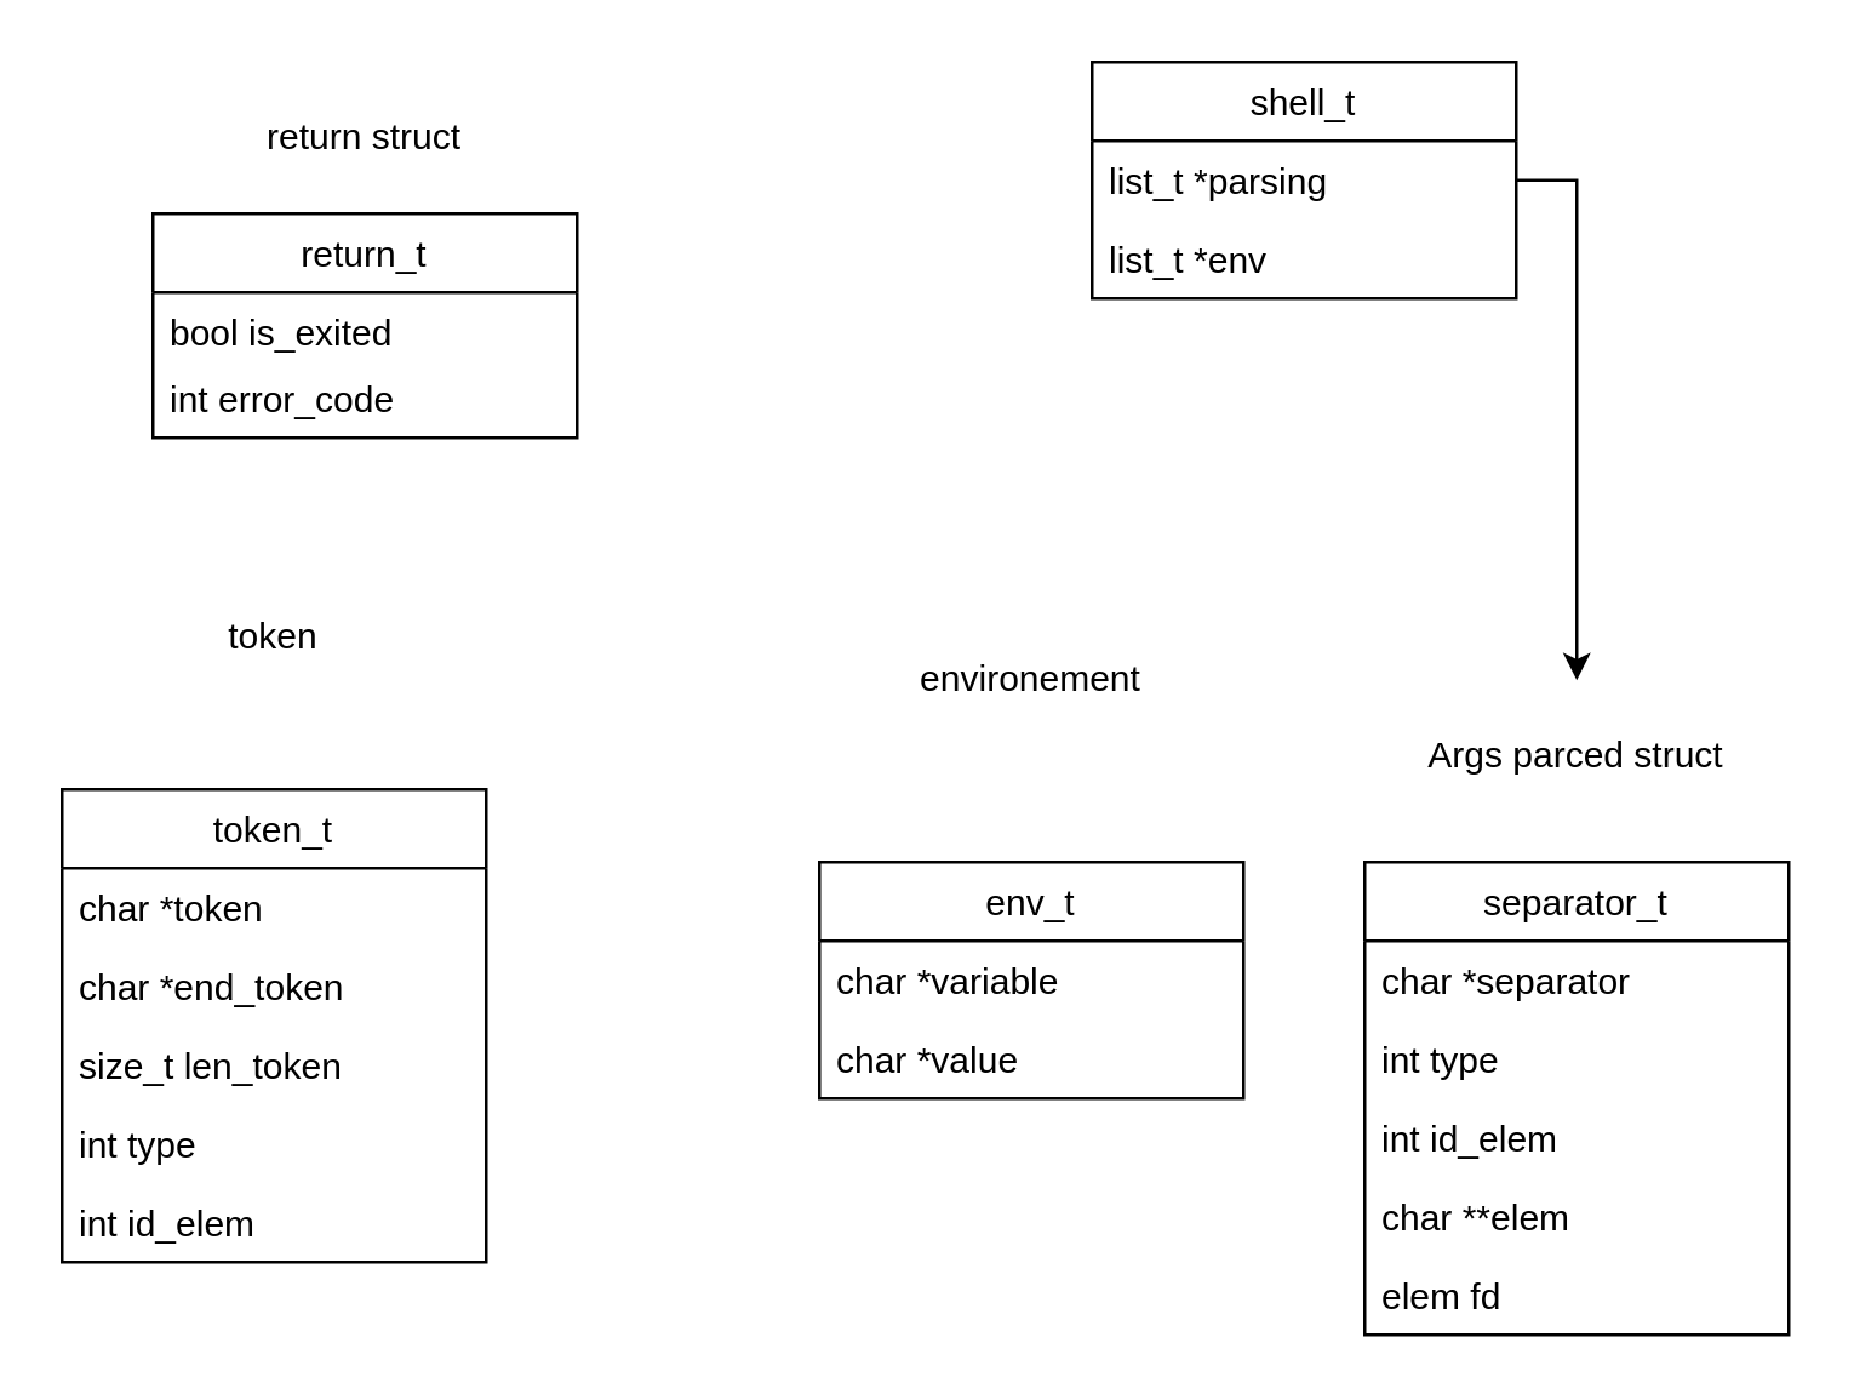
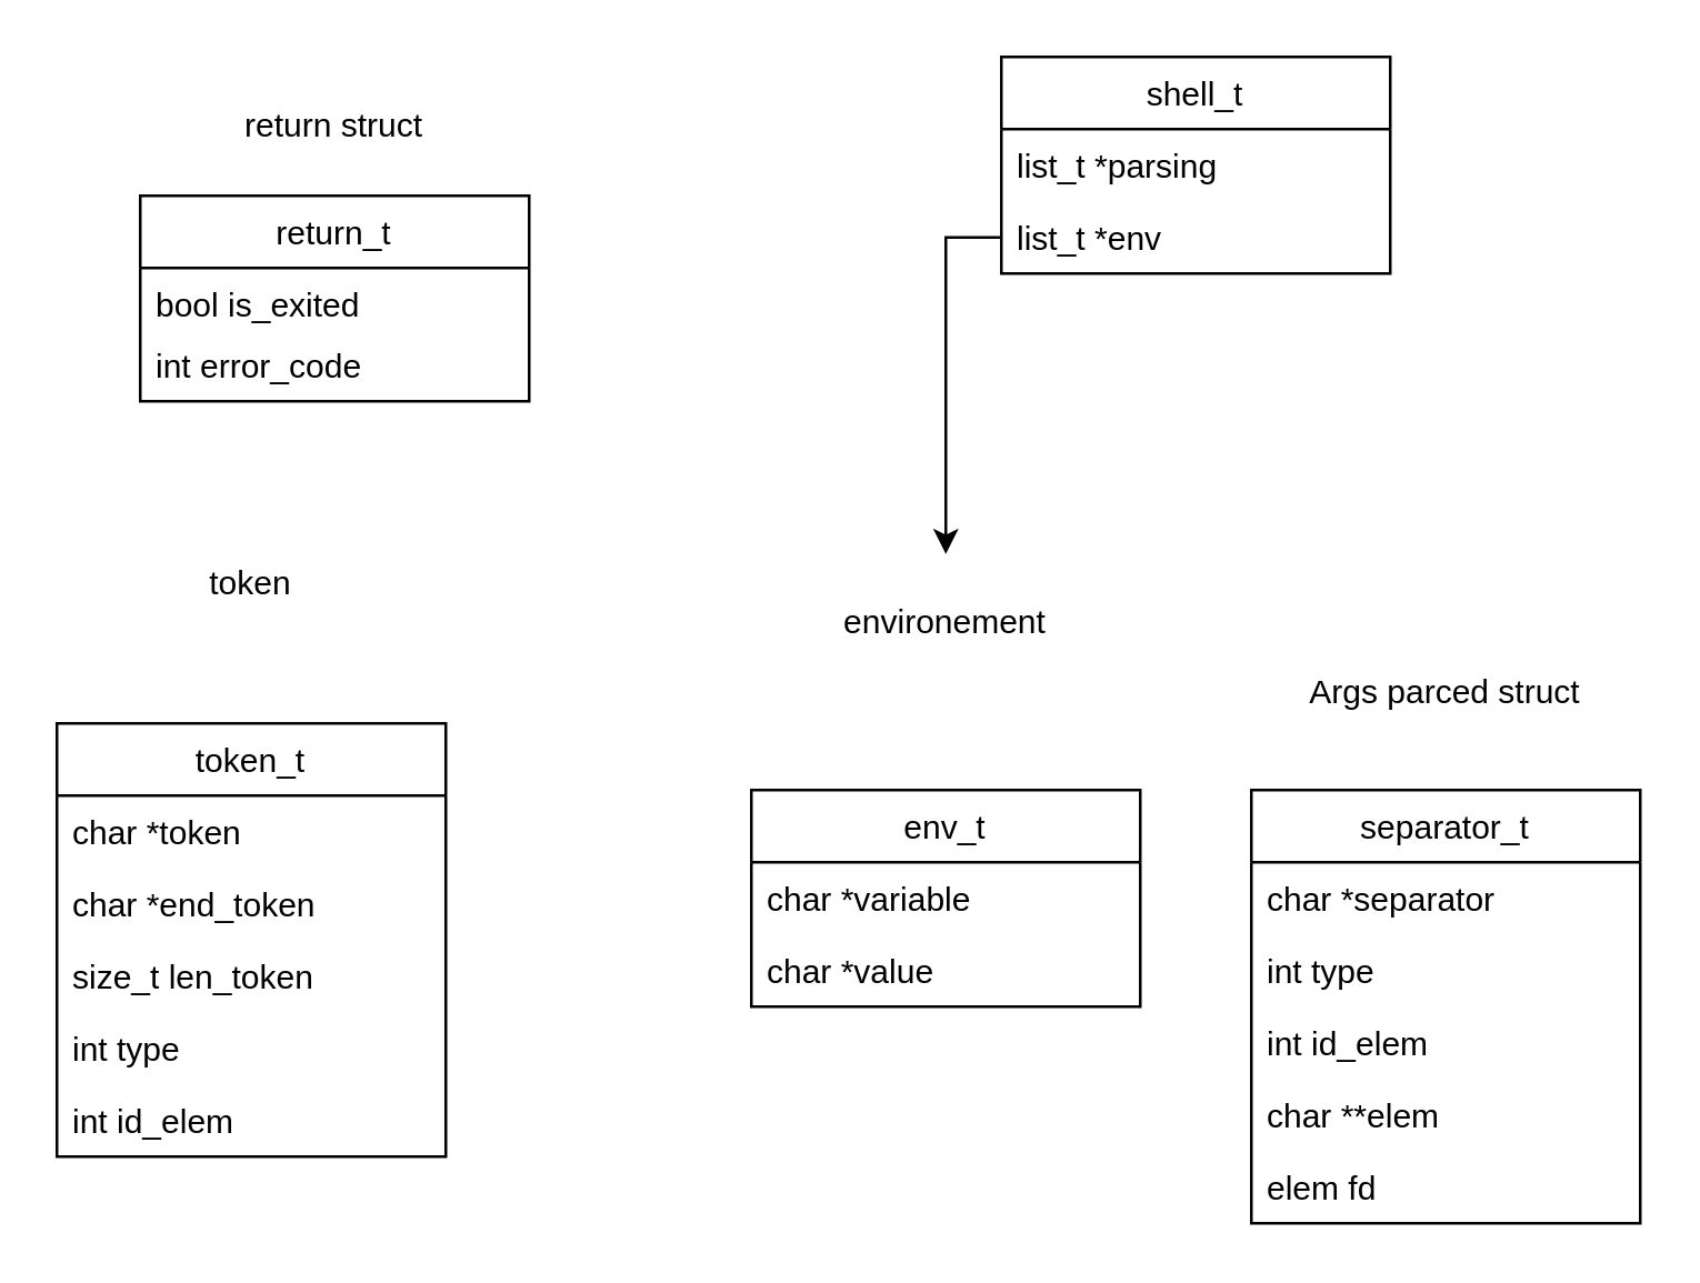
  <mxCell id="0" />
  <mxCell id="1" parent="0" />
  <mxCell id="2" value="separator_t" style="swimlane;fontStyle=0;childLayout=stackLayout;horizontal=1;startSize=26;fillColor=none;horizontalStack=0;resizeParent=1;resizeParentMax=0;resizeLast=0;collapsible=1;marginBottom=0;" parent="1" vertex="1"><mxGeometry x="450" y="284" width="140" height="156" as="geometry" /></mxCell>
  <mxCell id="3" value="char *separator" style="text;strokeColor=none;fillColor=none;align=left;verticalAlign=top;spacingLeft=4;spacingRight=4;overflow=hidden;rotatable=0;points=[[0,0.5],[1,0.5]];portConstraint=eastwest;" parent="2" vertex="1"><mxGeometry y="26" width="140" height="26" as="geometry" /></mxCell>
  <mxCell id="4" value="int type" style="text;strokeColor=none;fillColor=none;align=left;verticalAlign=top;spacingLeft=4;spacingRight=4;overflow=hidden;rotatable=0;points=[[0,0.5],[1,0.5]];portConstraint=eastwest;" parent="2" vertex="1"><mxGeometry y="52" width="140" height="26" as="geometry" /></mxCell>
  <mxCell id="5" value="int id_elem" style="text;strokeColor=none;fillColor=none;align=left;verticalAlign=top;spacingLeft=4;spacingRight=4;overflow=hidden;rotatable=0;points=[[0,0.5],[1,0.5]];portConstraint=eastwest;" parent="2" vertex="1"><mxGeometry y="78" width="140" height="26" as="geometry" /></mxCell>
  <mxCell id="6" value="char **elem" style="text;strokeColor=none;fillColor=none;align=left;verticalAlign=top;spacingLeft=4;spacingRight=4;overflow=hidden;rotatable=0;points=[[0,0.5],[1,0.5]];portConstraint=eastwest;" parent="2" vertex="1"><mxGeometry y="104" width="140" height="26" as="geometry" /></mxCell>
  <mxCell id="7" value="elem fd" style="text;strokeColor=none;fillColor=none;align=left;verticalAlign=top;spacingLeft=4;spacingRight=4;overflow=hidden;rotatable=0;points=[[0,0.5],[1,0.5]];portConstraint=eastwest;" parent="2" vertex="1"><mxGeometry y="130" width="140" height="26" as="geometry" /></mxCell>
  <mxCell id="8" value="return_t" style="swimlane;fontStyle=0;childLayout=stackLayout;horizontal=1;startSize=26;fillColor=none;horizontalStack=0;resizeParent=1;resizeParentMax=0;resizeLast=0;collapsible=1;marginBottom=0;" parent="1" vertex="1"><mxGeometry x="50" y="70" width="140" height="74" as="geometry" /></mxCell>
  <mxCell id="9" value="bool is_exited" style="text;strokeColor=none;fillColor=none;align=left;verticalAlign=top;spacingLeft=4;spacingRight=4;overflow=hidden;rotatable=0;points=[[0,0.5],[1,0.5]];portConstraint=eastwest;" parent="8" vertex="1"><mxGeometry y="26" width="140" height="22" as="geometry" /></mxCell>
  <mxCell id="10" value="int error_code" style="text;strokeColor=none;fillColor=none;align=left;verticalAlign=top;spacingLeft=4;spacingRight=4;overflow=hidden;rotatable=0;points=[[0,0.5],[1,0.5]];portConstraint=eastwest;" parent="8" vertex="1"><mxGeometry y="48" width="140" height="26" as="geometry" /></mxCell>
  <mxCell id="11" value="Args parced struct" style="text;html=1;strokeColor=none;fillColor=none;align=center;verticalAlign=middle;whiteSpace=wrap;rounded=0;" parent="1" vertex="1"><mxGeometry x="455" y="224" width="130" height="50" as="geometry" /></mxCell>
  <mxCell id="12" value="return struct" style="text;html=1;strokeColor=none;fillColor=none;align=center;verticalAlign=middle;whiteSpace=wrap;rounded=0;" parent="1" vertex="1"><mxGeometry x="55" y="20" width="130" height="50" as="geometry" /></mxCell>
  <mxCell id="13" value="env_t" style="swimlane;fontStyle=0;childLayout=stackLayout;horizontal=1;startSize=26;fillColor=none;horizontalStack=0;resizeParent=1;resizeParentMax=0;resizeLast=0;collapsible=1;marginBottom=0;" parent="1" vertex="1"><mxGeometry x="270" y="284" width="140" height="78" as="geometry" /></mxCell>
  <mxCell id="14" value="char *variable" style="text;strokeColor=none;fillColor=none;align=left;verticalAlign=top;spacingLeft=4;spacingRight=4;overflow=hidden;rotatable=0;points=[[0,0.5],[1,0.5]];portConstraint=eastwest;" parent="13" vertex="1"><mxGeometry y="26" width="140" height="26" as="geometry" /></mxCell>
  <mxCell id="15" value="char *value" style="text;strokeColor=none;fillColor=none;align=left;verticalAlign=top;spacingLeft=4;spacingRight=4;overflow=hidden;rotatable=0;points=[[0,0.5],[1,0.5]];portConstraint=eastwest;" parent="13" vertex="1"><mxGeometry y="52" width="140" height="26" as="geometry" /></mxCell>
  <mxCell id="16" value="environement" style="text;html=1;strokeColor=none;fillColor=none;align=center;verticalAlign=middle;whiteSpace=wrap;rounded=0;" parent="1" vertex="1"><mxGeometry x="275" y="199" width="130" height="50" as="geometry" /></mxCell>
  <mxCell id="17" value="token_t" style="swimlane;fontStyle=0;childLayout=stackLayout;horizontal=1;startSize=26;fillColor=none;horizontalStack=0;resizeParent=1;resizeParentMax=0;resizeLast=0;collapsible=1;marginBottom=0;" parent="1" vertex="1"><mxGeometry x="20" y="260" width="140" height="156" as="geometry" /></mxCell>
  <mxCell id="18" value="char *token" style="text;strokeColor=none;fillColor=none;align=left;verticalAlign=top;spacingLeft=4;spacingRight=4;overflow=hidden;rotatable=0;points=[[0,0.5],[1,0.5]];portConstraint=eastwest;" parent="17" vertex="1"><mxGeometry y="26" width="140" height="26" as="geometry" /></mxCell>
  <mxCell id="19" value="char *end_token" style="text;strokeColor=none;fillColor=none;align=left;verticalAlign=top;spacingLeft=4;spacingRight=4;overflow=hidden;rotatable=0;points=[[0,0.5],[1,0.5]];portConstraint=eastwest;" parent="17" vertex="1"><mxGeometry y="52" width="140" height="26" as="geometry" /></mxCell>
  <mxCell id="20" value="size_t len_token" style="text;strokeColor=none;fillColor=none;align=left;verticalAlign=top;spacingLeft=4;spacingRight=4;overflow=hidden;rotatable=0;points=[[0,0.5],[1,0.5]];portConstraint=eastwest;" parent="17" vertex="1"><mxGeometry y="78" width="140" height="26" as="geometry" /></mxCell>
  <mxCell id="21" value="int type" style="text;strokeColor=none;fillColor=none;align=left;verticalAlign=top;spacingLeft=4;spacingRight=4;overflow=hidden;rotatable=0;points=[[0,0.5],[1,0.5]];portConstraint=eastwest;" parent="17" vertex="1"><mxGeometry y="104" width="140" height="26" as="geometry" /></mxCell>
  <mxCell id="22" value="int id_elem" style="text;strokeColor=none;fillColor=none;align=left;verticalAlign=top;spacingLeft=4;spacingRight=4;overflow=hidden;rotatable=0;points=[[0,0.5],[1,0.5]];portConstraint=eastwest;" parent="17" vertex="1"><mxGeometry y="130" width="140" height="26" as="geometry" /></mxCell>
  <mxCell id="23" value="token" style="text;html=1;strokeColor=none;fillColor=none;align=center;verticalAlign=middle;whiteSpace=wrap;rounded=0;" parent="1" vertex="1"><mxGeometry x="25" y="185" width="130" height="50" as="geometry" /></mxCell>
  <mxCell id="24" value="shell_t" style="swimlane;fontStyle=0;childLayout=stackLayout;horizontal=1;startSize=26;fillColor=none;horizontalStack=0;resizeParent=1;resizeParentMax=0;resizeLast=0;collapsible=1;marginBottom=0;" vertex="1" parent="1"><mxGeometry x="360" y="20" width="140" height="78" as="geometry" /></mxCell>
  <mxCell id="25" value="list_t *parsing" style="text;strokeColor=none;fillColor=none;align=left;verticalAlign=top;spacingLeft=4;spacingRight=4;overflow=hidden;rotatable=0;points=[[0,0.5],[1,0.5]];portConstraint=eastwest;" vertex="1" parent="24"><mxGeometry y="26" width="140" height="26" as="geometry" /></mxCell>
  <mxCell id="26" value="list_t *env" style="text;strokeColor=none;fillColor=none;align=left;verticalAlign=top;spacingLeft=4;spacingRight=4;overflow=hidden;rotatable=0;points=[[0,0.5],[1,0.5]];portConstraint=eastwest;" vertex="1" parent="24"><mxGeometry y="52" width="140" height="26" as="geometry" /></mxCell>
- <mxCell id="28" style="edgeStyle=orthogonalEdgeStyle;rounded=0;orthogonalLoop=1;jettySize=auto;html=1;" edge="1" parent="1" source="25" target="11"><mxGeometry relative="1" as="geometry" /></mxCell>
+ <mxCell id="27" style="edgeStyle=orthogonalEdgeStyle;rounded=0;orthogonalLoop=1;jettySize=auto;html=1;" edge="1" parent="1" source="26" target="16"><mxGeometry relative="1" as="geometry" /></mxCell>
